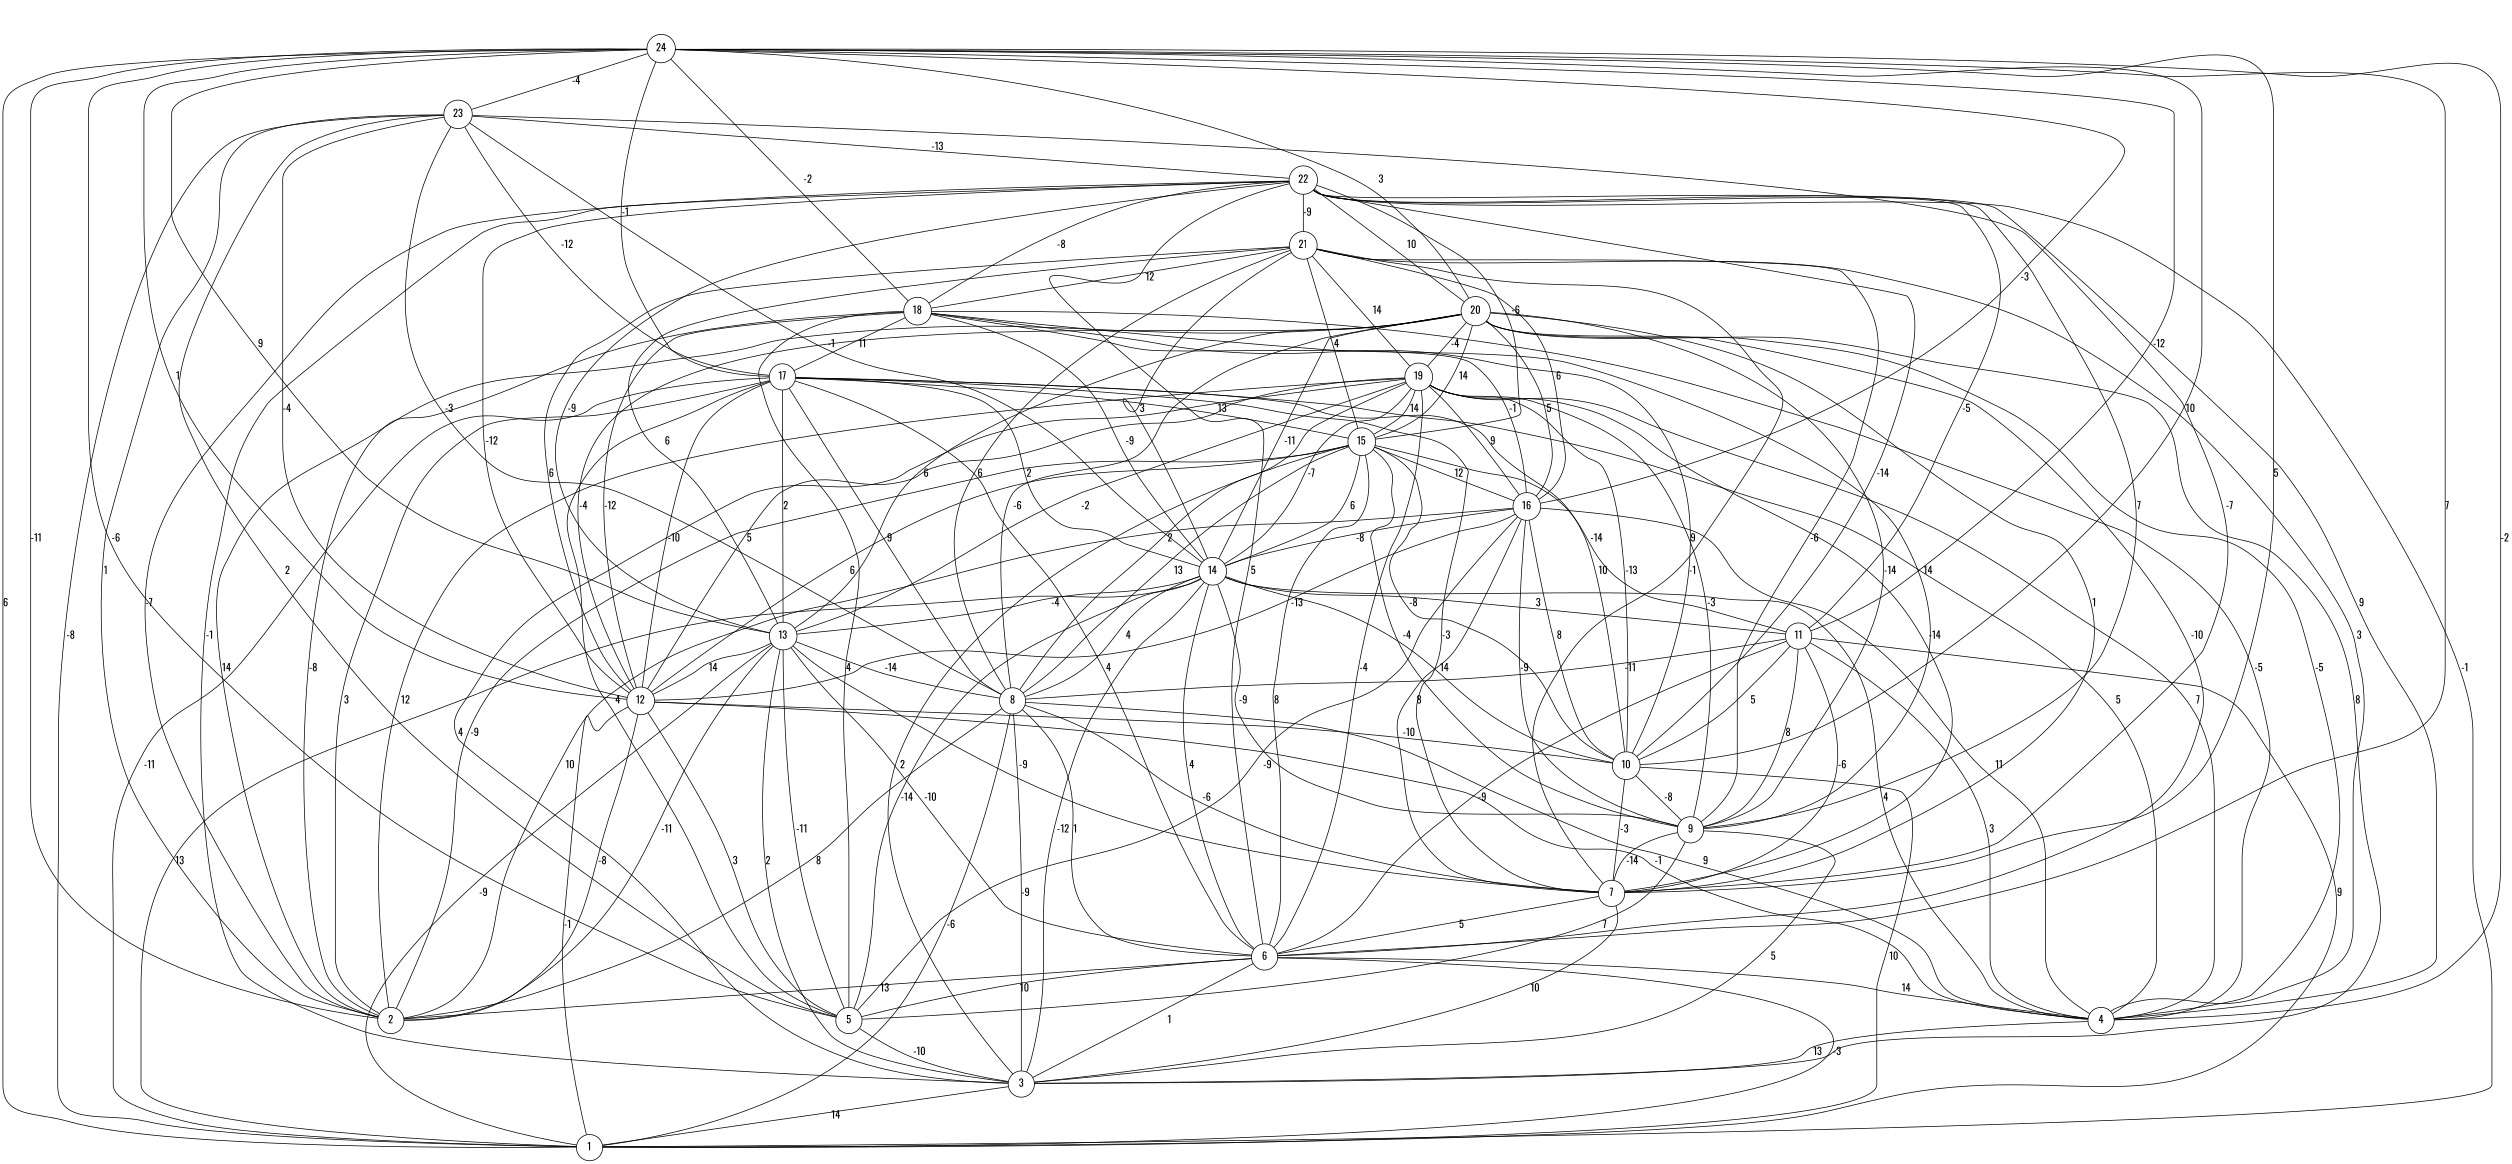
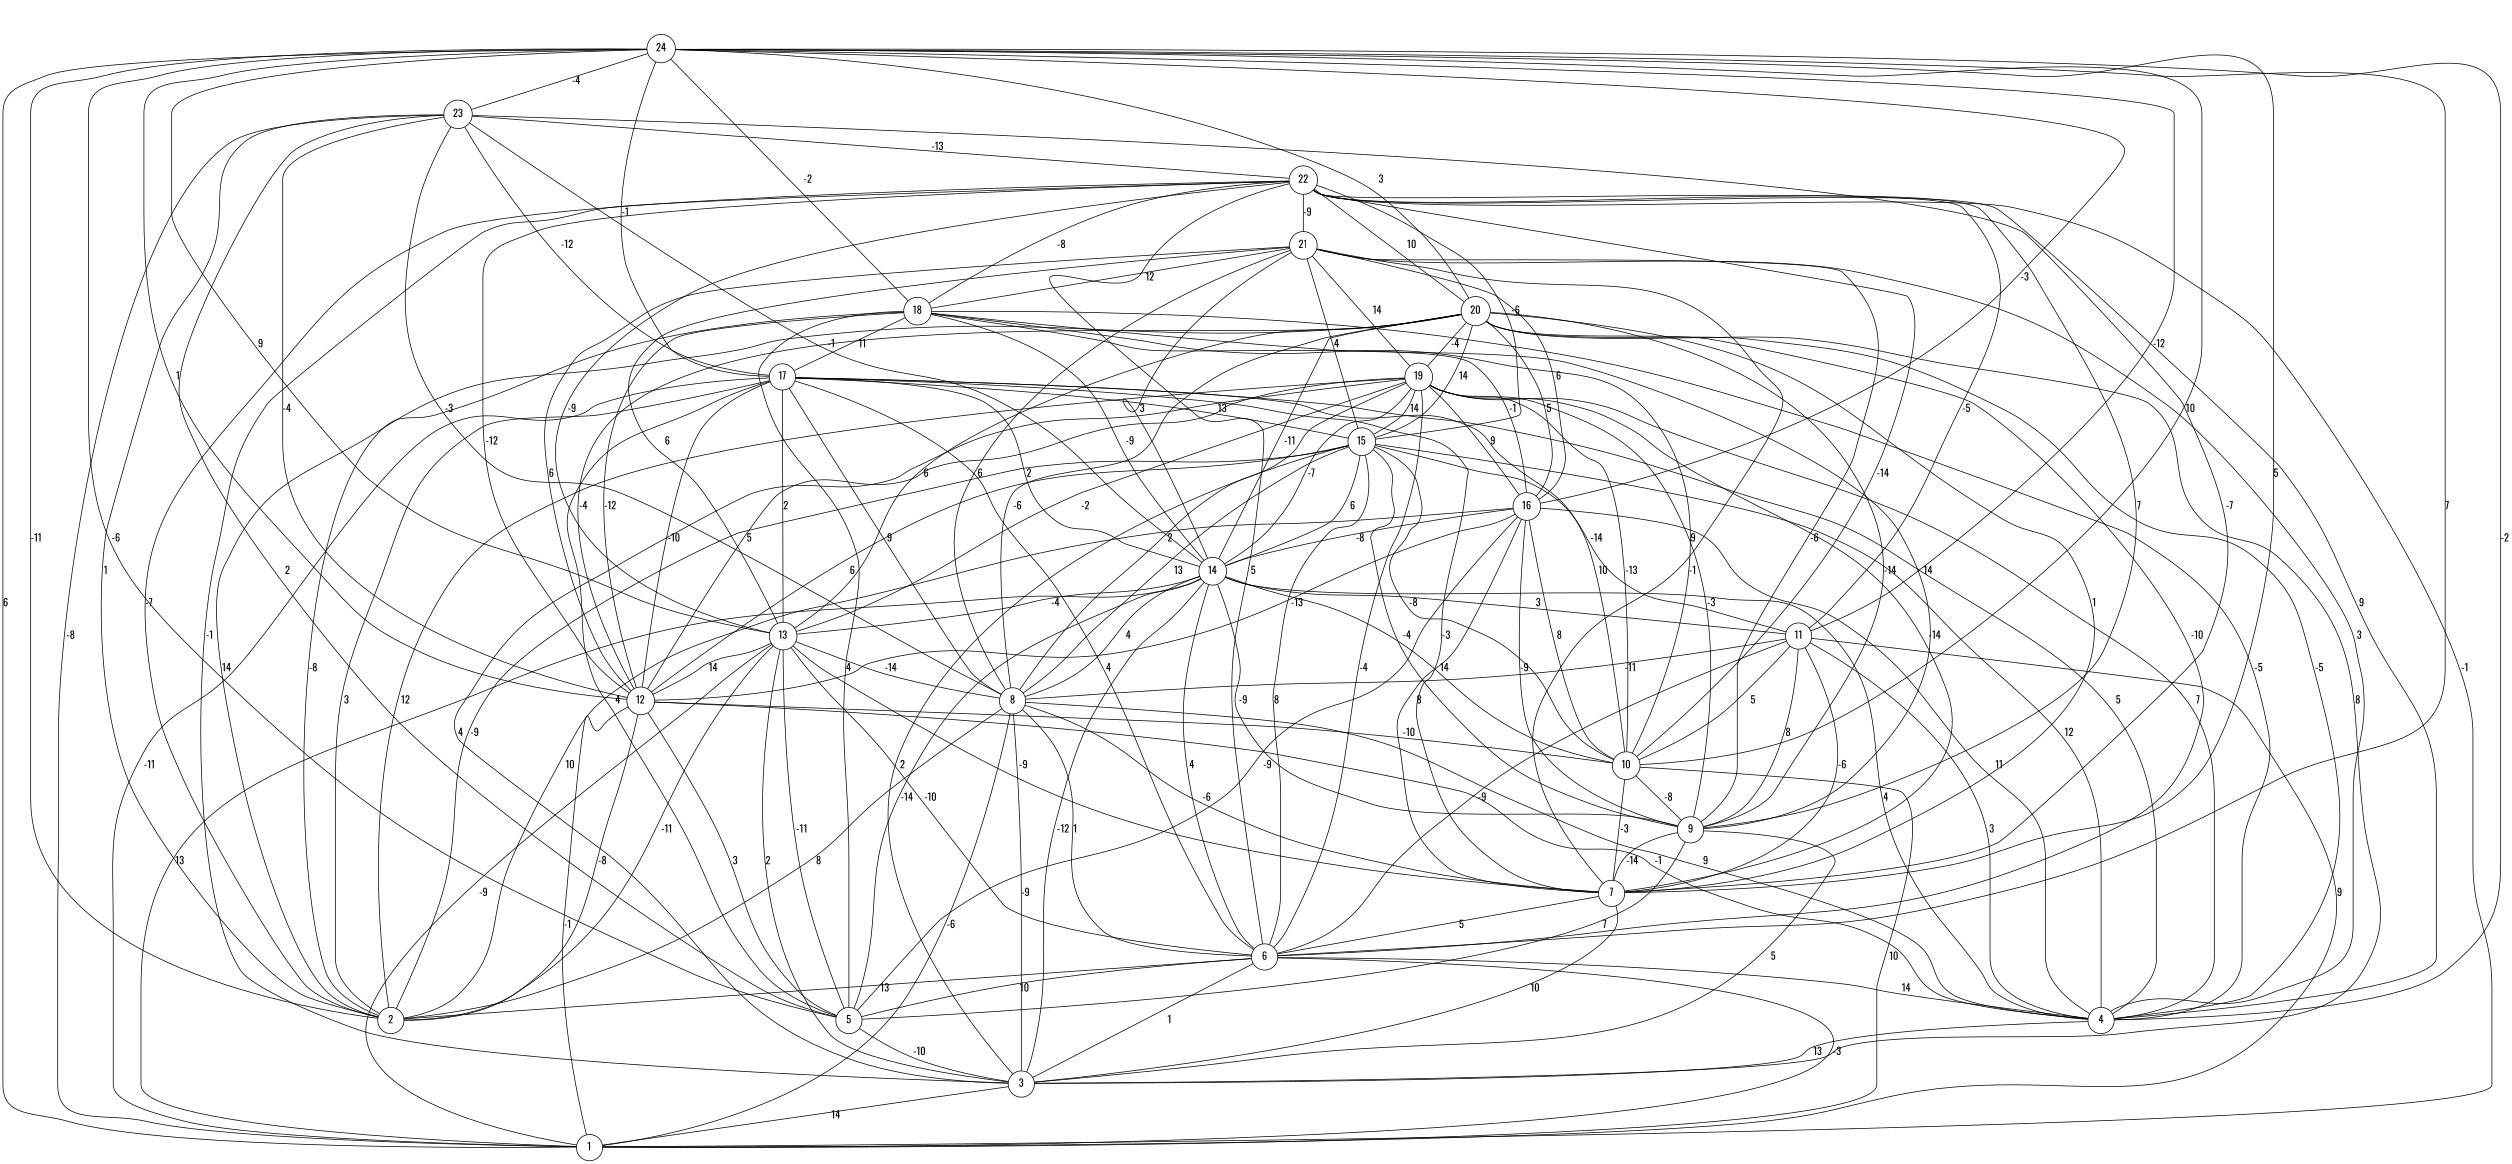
  graph {
    fontname=Oswald
    node [fontname=Oswald shape=circle]
    edge [fontname=Oswald]
    24
    1
    2
    4
    5
    6
    7
    10
    11
    12
    13
    16
    17
    18
    20
    23
    3
    9
    8
    14
    15
    19
    22
    21
    24 -- 1 [label=6]
    24 -- 2 [label=-11]
    24 -- 4 [label=-2]
    24 -- 5 [label=-6]
    24 -- 6 [label=7]
    24 -- 7 [label=5]
    24 -- 10 [label=10]
    24 -- 11 [label=-12]
    24 -- 12 [label=1]
    24 -- 13 [label=9]
    24 -- 16 [label=-3]
    24 -- 17 [label=-1]
    24 -- 18 [label=-2]
    24 -- 20 [label=3]
    24 -- 23 [label=-4]
    4 -- 3 [label=13]
    5 -- 3 [label=-10]
    6 -- 1 [label=-3]
    6 -- 2 [label=13]
    6 -- 4 [label=14]
    6 -- 5 [label=10]
    6 -- 3 [label=1]
    7 -- 6 [label=5]
    7 -- 3 [label=10]
    10 -- 1 [label=10]
    10 -- 7 [label=-3]
    10 -- 9 [label=-8]
    11 -- 1 [label=9]
    11 -- 4 [label=3]
    11 -- 6 [label=-9]
    11 -- 7 [label=-6]
    11 -- 10 [label=5]
    11 -- 9 [label=8]
    11 -- 8 [label=-11]
    12 -- 1 [label=-1]
    12 -- 2 [label=-8]
    12 -- 4 [label=-1]
    12 -- 5 [label=3]
    12 -- 10 [label=-10]
    13 -- 1 [label=-9]
    13 -- 2 [label=-11]
    13 -- 5 [label=-11]
    13 -- 6 [label=-10]
    13 -- 7 [label=-9]
    13 -- 12 [label=14]
    13 -- 3 [label=2]
    13 -- 8 [label=-14]
    16 -- 2 [label=10]
    16 -- 4 [label=11]
    16 -- 5 [label=-9]
    16 -- 7 [label=8]
    16 -- 10 [label=8]
    16 -- 12 [label=-13]
    16 -- 9 [label=-9]
    16 -- 14 [label=-8]
    17 -- 1 [label=-11]
    17 -- 2 [label=3]
    17 -- 4 [label=5]
    17 -- 5 [label=4]
    17 -- 6 [label=4]
    17 -- 7 [label=-3]
    17 -- 10 [label=10]
    17 -- 12 [label=-10]
    17 -- 13 [label=2]
    17 -- 8 [label=9]
    17 -- 14 [label=2]
    17 -- 15 [label=13]
    18 -- 2 [label=-8]
    18 -- 4 [label=-5]
    18 -- 5 [label=4]
    18 -- 10 [label=9]
    18 -- 12 [label=-12]
    18 -- 16 [label=-1]
    18 -- 17 [label=11]
    18 -- 9 [label=14]
    18 -- 14 [label=-9]
    20 -- 2 [label=14]
    20 -- 4 [label=-5]
    20 -- 6 [label=-10]
    20 -- 7 [label=1]
    20 -- 12 [label=-4]
    20 -- 13 [label=6]
    20 -- 16 [label=5]
    20 -- 3 [label=8]
    20 -- 9 [label=-14]
    20 -- 8 [label=-6]
    20 -- 14 [label=-11]
    20 -- 15 [label=14]
    20 -- 19 [label=-4]
    23 -- 1 [label=-8]
    23 -- 2 [label=1]
    23 -- 5 [label=2]
    23 -- 7 [label=-7]
    23 -- 12 [label=-4]
    23 -- 17 [label=-12]
    23 -- 8 [label=-3]
    23 -- 14 [label=-1]
    23 -- 22 [label=-13]
    3 -- 1 [label=14]
    9 -- 5 [label=7]
    9 -- 7 [label=-14]
    9 -- 3 [label=5]
    8 -- 1 [label=-6]
    8 -- 2 [label=8]
    8 -- 4 [label=9]
    8 -- 6 [label=1]
    8 -- 7 [label=-6]
    8 -- 3 [label=-9]
    14 -- 1 [label=13]
    14 -- 4 [label=4]
    14 -- 5 [label=-14]
    14 -- 6 [label=4]
    14 -- 10 [label=14]
    14 -- 11 [label=3]
    14 -- 13 [label=-4]
    14 -- 3 [label=-12]
    14 -- 9 [label=-9]
    14 -- 8 [label=4]
    15 -- 2 [label=-9]
-   15 -- 16 [label=12]
+   15 -- 4 [label=12]
    15 -- 6 [label=8]
    15 -- 10 [label=-8]
    15 -- 11 [label=-14]
    15 -- 12 [label=6]
    15 -- 3 [label=2]
    15 -- 9 [label=-4]
    15 -- 8 [label=13]
    15 -- 14 [label=6]
    19 -- 2 [label=12]
    19 -- 4 [label=7]
    19 -- 6 [label=-4]
    19 -- 7 [label=-14]
    19 -- 10 [label=-13]
    19 -- 12 [label=5]
    19 -- 13 [label=-2]
    19 -- 16 [label=9]
    19 -- 3 [label=4]
    19 -- 9 [label=-3]
    19 -- 8 [label=2]
    19 -- 14 [label=-7]
    19 -- 15 [label=14]
    22 -- 1 [label=-1]
    22 -- 2 [label=-7]
    22 -- 4 [label=9]
    22 -- 6 [label=5]
    22 -- 10 [label=-14]
    22 -- 11 [label=-5]
    22 -- 12 [label=-12]
    22 -- 13 [label=-9]
    22 -- 18 [label=-8]
    22 -- 20 [label=10]
    22 -- 3 [label=-1]
    22 -- 9 [label=7]
    22 -- 15 [label=-6]
    22 -- 21 [label=-9]
    21 -- 4 [label=3]
    21 -- 7 [label=-1]
    21 -- 12 [label=6]
    21 -- 13 [label=6]
    21 -- 16 [label=6]
    21 -- 18 [label=12]
    21 -- 9 [label=-6]
    21 -- 8 [label=6]
    21 -- 14 [label=3]
    21 -- 15 [label=4]
    21 -- 19 [label=14]
  }
